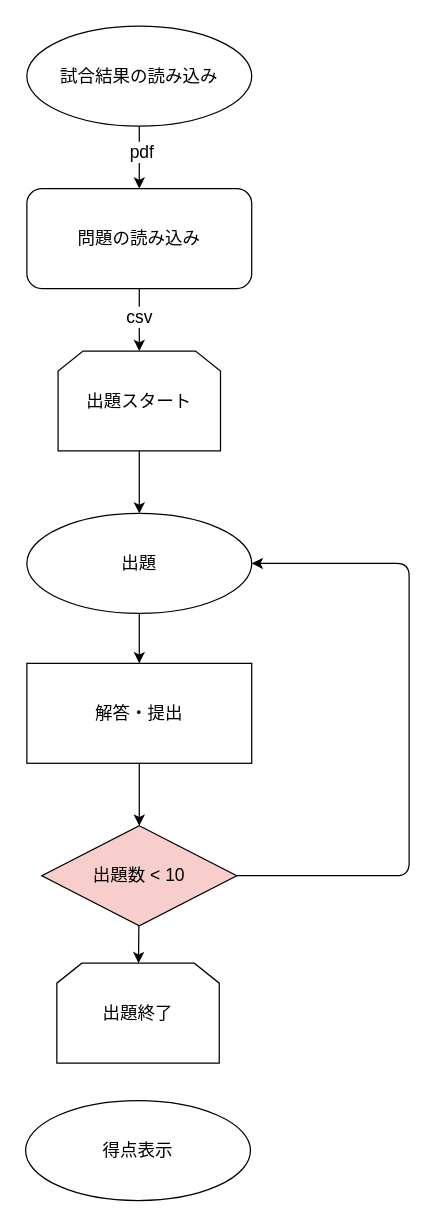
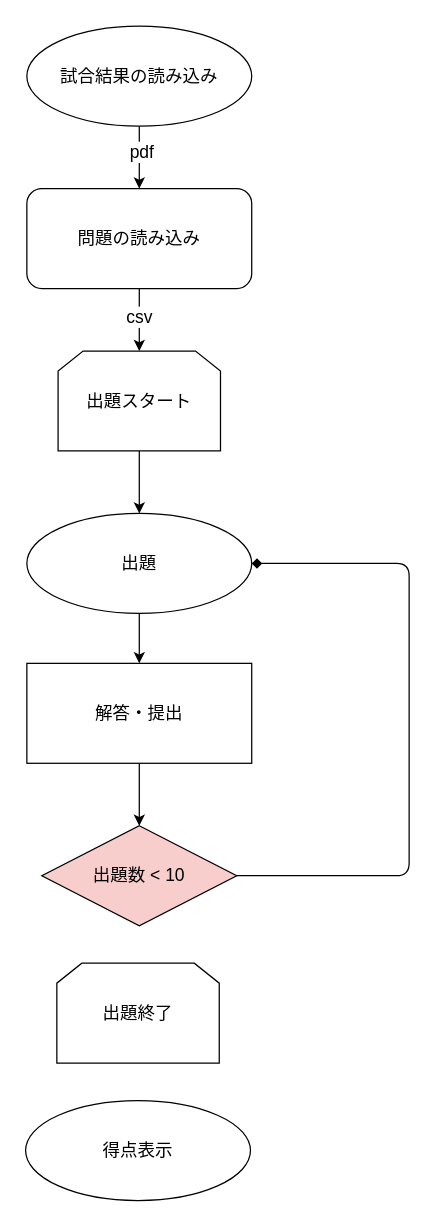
  <mxCell id="0" />
  <mxCell id="1" parent="0" />
  <mxCell id="2" style="edgeStyle=none;html=1;entryX=0.5;entryY=0;entryDx=0;entryDy=0;fontSize=14;" parent="1" source="4" target="7" edge="1"><mxGeometry relative="1" as="geometry" /></mxCell>
  <mxCell id="3" value="pdf" style="edgeLabel;html=1;align=center;verticalAlign=middle;resizable=0;points=[];fontSize=14;" parent="2" vertex="1" connectable="0"><mxGeometry x="-0.21" y="1" relative="1" as="geometry"><mxPoint as="offset" /></mxGeometry></mxCell>
  <mxCell id="4" value="&lt;span style=&quot;font-size: 14px;&quot;&gt;試合結果の読み込み&lt;/span&gt;" style="ellipse;whiteSpace=wrap;html=1;" parent="1" vertex="1"><mxGeometry x="21" y="20" width="180" height="80" as="geometry" /></mxCell>
  <mxCell id="5" style="edgeStyle=none;html=1;fontSize=14;" parent="1" source="7" target="9" edge="1"><mxGeometry relative="1" as="geometry" /></mxCell>
  <mxCell id="6" value="csv" style="edgeLabel;html=1;align=center;verticalAlign=middle;resizable=0;points=[];fontSize=14;" parent="5" vertex="1" connectable="0"><mxGeometry x="-0.11" y="2" relative="1" as="geometry"><mxPoint x="-3" as="offset" /></mxGeometry></mxCell>
  <mxCell id="7" value="&lt;font style=&quot;font-size: 14px;&quot;&gt;問題の読み込み&lt;/font&gt;" style="whiteSpace=wrap;html=1;rounded=1;" parent="1" vertex="1"><mxGeometry x="21" y="150" width="180" height="80" as="geometry" /></mxCell>
  <mxCell id="8" style="edgeStyle=none;html=1;fontSize=14;" parent="1" source="9" target="14" edge="1"><mxGeometry relative="1" as="geometry" /></mxCell>
  <mxCell id="9" value="出題スタート" style="shape=loopLimit;whiteSpace=wrap;html=1;fontSize=14;" parent="1" vertex="1"><mxGeometry x="46" y="280" width="130" height="80" as="geometry" /></mxCell>
- <mxCell id="10" style="edgeStyle=none;html=1;fontSize=14;entryX=1;entryY=0.5;entryDx=0;entryDy=0;exitX=1;exitY=0.5;exitDx=0;exitDy=0;" parent="1" source="12" target="14" edge="1"><mxGeometry relative="1" as="geometry"><mxPoint x="327" y="700" as="targetPoint" /><Array as="points"><mxPoint x="327" y="700" /><mxPoint x="327" y="450" /></Array></mxGeometry></mxCell>
- <mxCell id="11" style="edgeStyle=none;html=1;fontSize=14;" parent="1" source="12" target="18" edge="1"><mxGeometry relative="1" as="geometry" /></mxCell>
+ <mxCell id="10" style="edgeStyle=none;html=1;fontSize=14;entryX=1;entryY=0.5;entryDx=0;entryDy=0;exitX=1;exitY=0.5;exitDx=0;exitDy=0;endArrow=diamond;" parent="1" source="12" target="14" edge="1"><mxGeometry relative="1" as="geometry"><mxPoint x="327" y="700" as="targetPoint" /><Array as="points"><mxPoint x="327" y="700" /><mxPoint x="327" y="450" /></Array></mxGeometry></mxCell>
  <mxCell id="12" value="出題数 &amp;lt; 10" style="rhombus;whiteSpace=wrap;html=1;fontSize=14;fillColor=#f8cecc;" parent="1" vertex="1"><mxGeometry x="33" y="660" width="156" height="80" as="geometry" /></mxCell>
  <mxCell id="13" style="edgeStyle=none;html=1;entryX=0.5;entryY=0;entryDx=0;entryDy=0;fontSize=14;" parent="1" source="14" target="16" edge="1"><mxGeometry relative="1" as="geometry" /></mxCell>
  <mxCell id="14" value="&lt;span style=&quot;font-size: 14px;&quot;&gt;出題&lt;/span&gt;" style="ellipse;whiteSpace=wrap;html=1;" parent="1" vertex="1"><mxGeometry x="21" y="410" width="180" height="80" as="geometry" /></mxCell>
  <mxCell id="15" style="edgeStyle=none;html=1;entryX=0.5;entryY=0;entryDx=0;entryDy=0;fontSize=14;" parent="1" source="16" target="12" edge="1"><mxGeometry relative="1" as="geometry" /></mxCell>
  <mxCell id="16" value="&lt;span style=&quot;font-size: 14px;&quot;&gt;解答・提出&lt;/span&gt;" style="whiteSpace=wrap;html=1;rounded=0;" parent="1" vertex="1"><mxGeometry x="21" y="530" width="180" height="80" as="geometry" /></mxCell>
  <mxCell id="17" value="&lt;span style=&quot;font-size: 14px;&quot;&gt;得点表示&lt;/span&gt;" style="ellipse;whiteSpace=wrap;html=1;" parent="1" vertex="1"><mxGeometry x="20" y="880" width="180" height="80" as="geometry" /></mxCell>
  <mxCell id="18" value="出題終了" style="shape=loopLimit;whiteSpace=wrap;html=1;fontSize=14;" parent="1" vertex="1"><mxGeometry x="45" y="770" width="130" height="80" as="geometry" /></mxCell>
